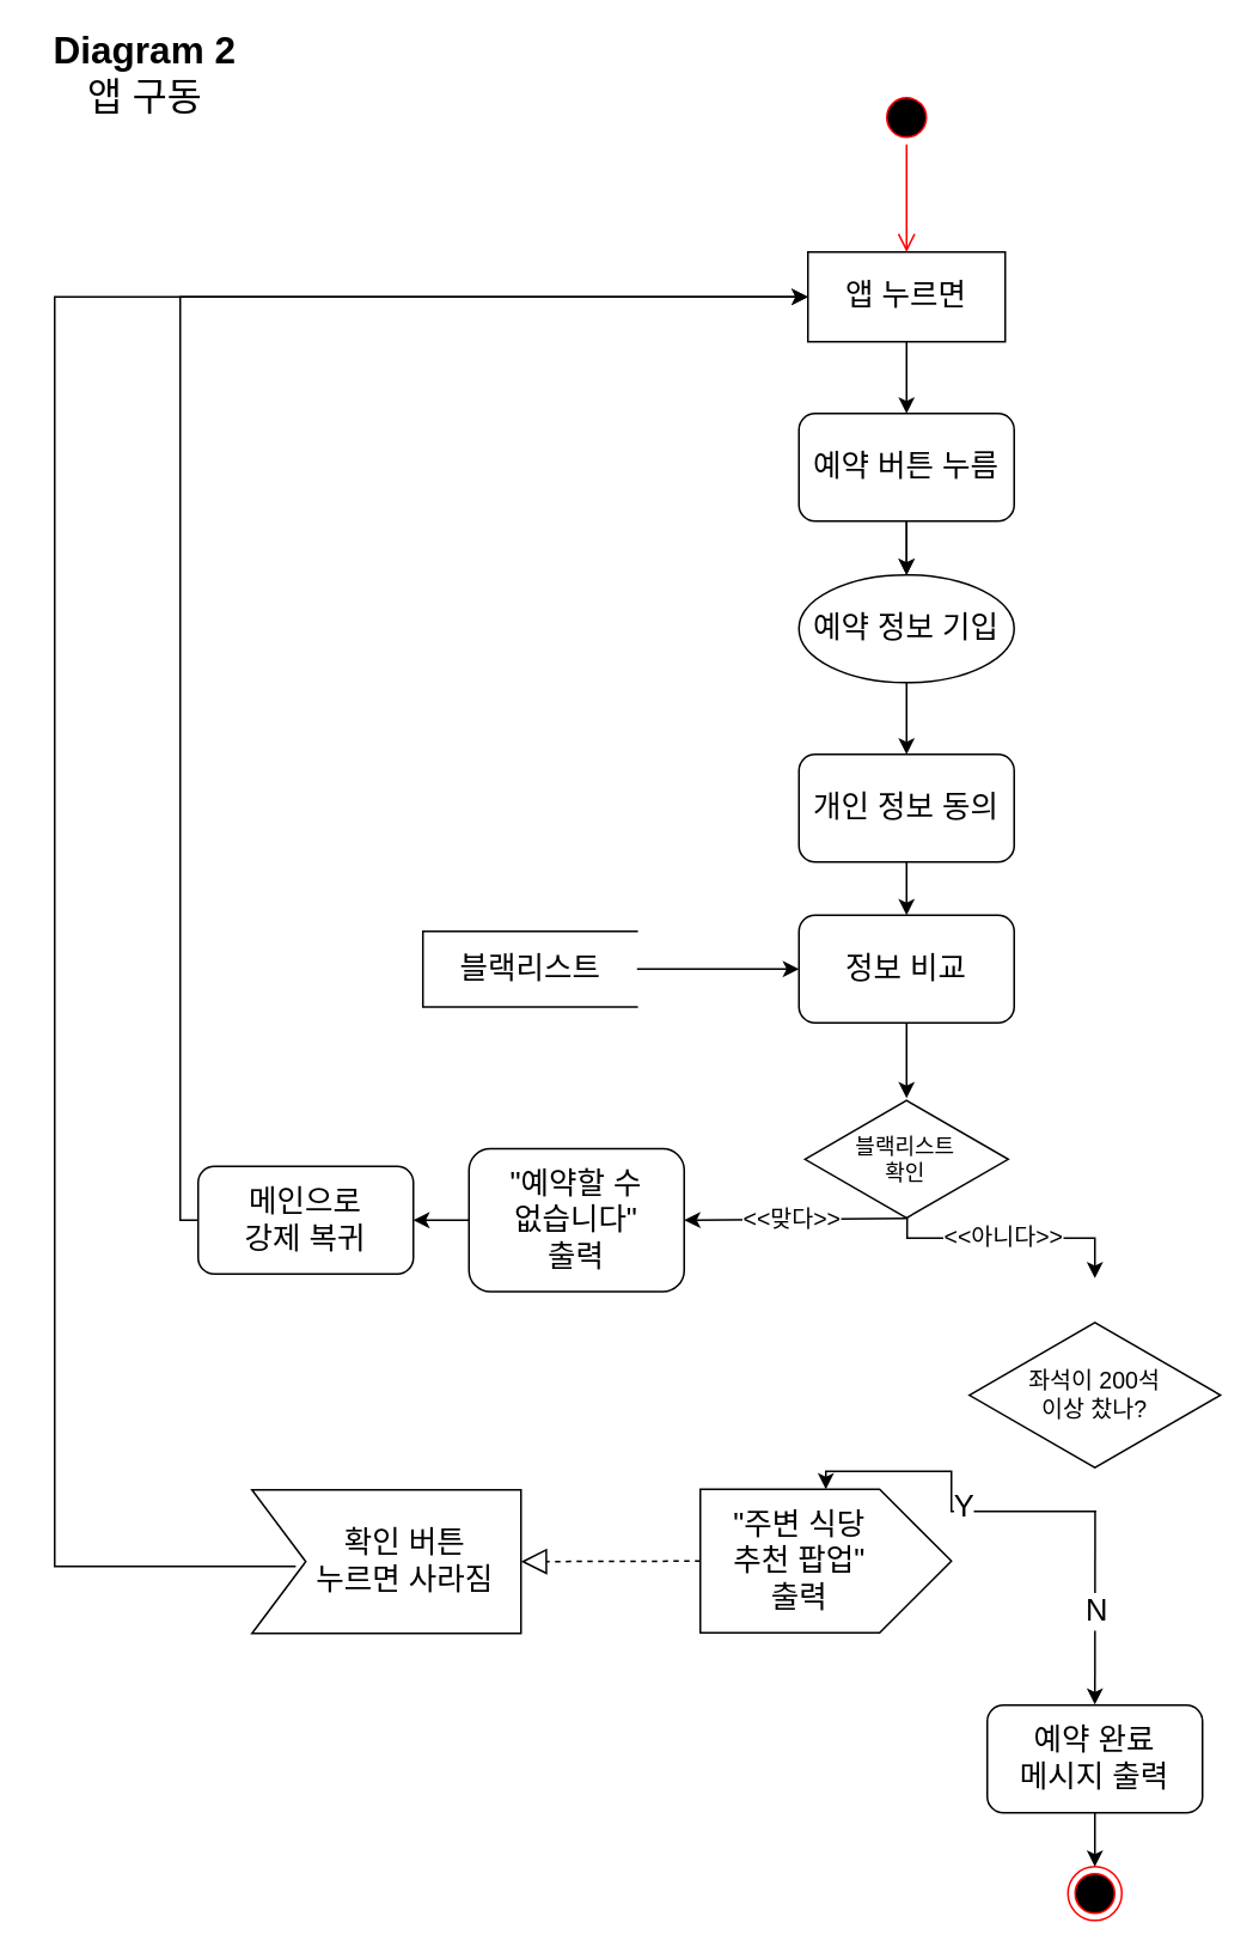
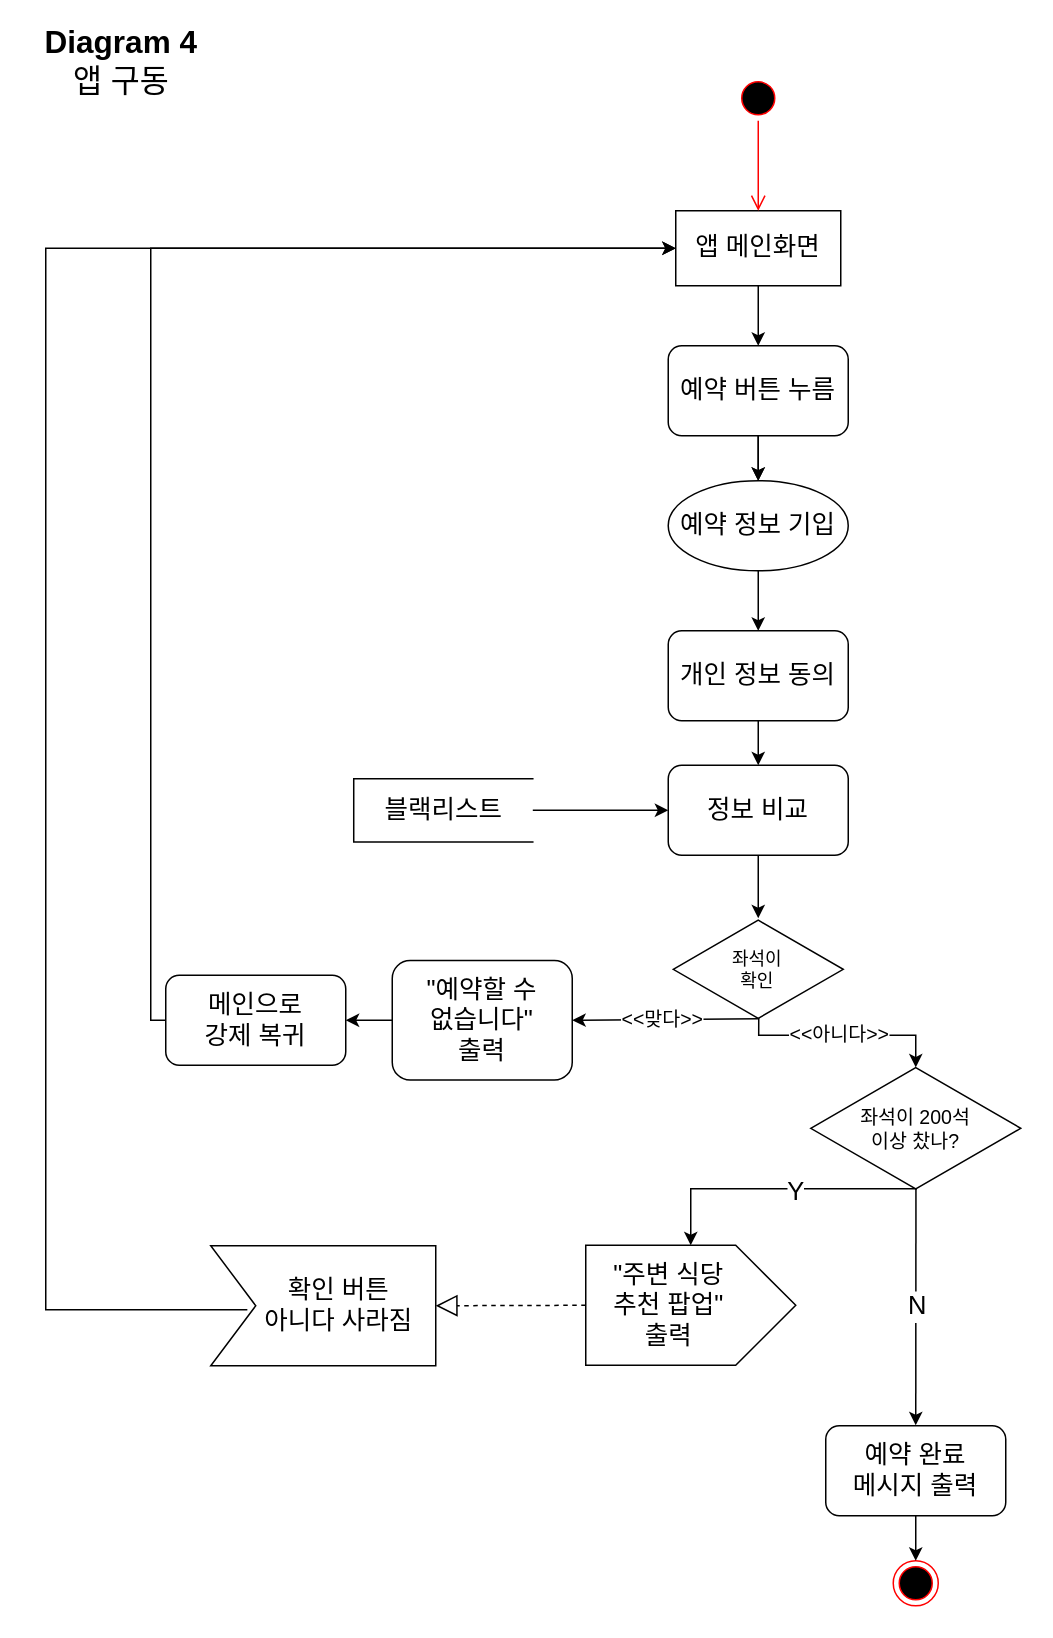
  <mxCell id="0" />
  <mxCell id="1" parent="0" />
- <mxCell id="2" value="&lt;font style=&quot;font-size: 21px&quot;&gt;&lt;b&gt;Diagram 2&lt;/b&gt;&lt;br&gt;앱 구동&lt;br&gt;&lt;/font&gt;" style="text;html=1;align=center;verticalAlign=middle;resizable=0;points=[];autosize=1;strokeColor=none;fillColor=none;fontSize=13;" parent="1" vertex="1"><mxGeometry x="20" y="20" width="120" height="40" as="geometry" /></mxCell>
- <mxCell id="3" value="앱 누르면" style="rounded=0;whiteSpace=wrap;html=1;fontSize=17;" parent="1" vertex="1"><mxGeometry x="450" y="140" width="110" height="50" as="geometry" /></mxCell>
+ <mxCell id="2" value="&lt;font style=&quot;font-size: 21px&quot;&gt;&lt;b&gt;Diagram 4&lt;/b&gt;&lt;br&gt;앱 구동&lt;br&gt;&lt;/font&gt;" style="text;html=1;align=center;verticalAlign=middle;resizable=0;points=[];autosize=1;strokeColor=none;fillColor=none;fontSize=13;" parent="1" vertex="1"><mxGeometry x="20" y="20" width="120" height="40" as="geometry" /></mxCell>
+ <mxCell id="3" value="앱 메인화면" style="rounded=0;whiteSpace=wrap;html=1;fontSize=17;" parent="1" vertex="1"><mxGeometry x="450" y="140" width="110" height="50" as="geometry" /></mxCell>
  <mxCell id="4" value="" style="endArrow=classic;html=1;rounded=0;fontSize=17;entryX=0.5;entryY=0;entryDx=0;entryDy=0;exitX=0.5;exitY=1;exitDx=0;exitDy=0;" parent="1" source="3" edge="1"><mxGeometry width="50" height="50" relative="1" as="geometry"><mxPoint x="520" y="250" as="sourcePoint" /><mxPoint x="505" y="230" as="targetPoint" /></mxGeometry></mxCell>
  <mxCell id="5" value="" style="endArrow=classic;html=1;rounded=0;fontSize=17;entryX=0.5;entryY=0;entryDx=0;entryDy=0;exitX=0.5;exitY=1;exitDx=0;exitDy=0;" parent="1" target="31" edge="1"><mxGeometry width="50" height="50" relative="1" as="geometry"><mxPoint x="505" y="290" as="sourcePoint" /><mxPoint x="505" y="340" as="targetPoint" /></mxGeometry></mxCell>
  <mxCell id="6" value="" style="endArrow=classic;html=1;rounded=0;fontSize=17;entryX=0.5;entryY=0;entryDx=0;entryDy=0;exitX=0.5;exitY=1;exitDx=0;exitDy=0;" parent="1" target="32" edge="1"><mxGeometry width="50" height="50" relative="1" as="geometry"><mxPoint x="505" y="480" as="sourcePoint" /><mxPoint x="440" y="370" as="targetPoint" /></mxGeometry></mxCell>
  <mxCell id="7" value="" style="shape=partialRectangle;whiteSpace=wrap;html=1;bottom=1;right=1;left=1;top=0;fillColor=none;routingCenterX=-0.5;fontSize=17;rotation=90;" parent="1" vertex="1"><mxGeometry x="273.92" y="480" width="42.18" height="119.38" as="geometry" /></mxCell>
  <mxCell id="8" value="블랙리스트" style="text;html=1;align=center;verticalAlign=middle;resizable=0;points=[];autosize=1;strokeColor=none;fillColor=none;fontSize=17;" parent="1" vertex="1"><mxGeometry x="245" y="524.69" width="100" height="30" as="geometry" /></mxCell>
  <mxCell id="9" value="" style="endArrow=classic;html=1;rounded=0;fontSize=17;entryX=0;entryY=0.5;entryDx=0;entryDy=0;exitX=0.5;exitY=0;exitDx=0;exitDy=0;" parent="1" source="7" edge="1"><mxGeometry width="50" height="50" relative="1" as="geometry"><mxPoint x="370" y="559.69" as="sourcePoint" /><mxPoint x="445" y="539.69" as="targetPoint" /></mxGeometry></mxCell>
- <mxCell id="10" value="&lt;div style=&quot;font-size: 12px;&quot;&gt;블랙리스트&lt;/div&gt;&lt;div style=&quot;font-size: 12px;&quot;&gt;확인&lt;/div&gt;" style="html=1;whiteSpace=wrap;aspect=fixed;shape=isoRectangle;fontSize=12;align=center;" parent="1" vertex="1"><mxGeometry x="448.33" y="611.69" width="113.33" height="68" as="geometry" /></mxCell>
+ <mxCell id="10" value="&lt;div style=&quot;font-size: 12px;&quot;&gt;좌석이&lt;/div&gt;&lt;div style=&quot;font-size: 12px;&quot;&gt;확인&lt;/div&gt;" style="html=1;whiteSpace=wrap;aspect=fixed;shape=isoRectangle;fontSize=12;align=center;" parent="1" vertex="1"><mxGeometry x="448.33" y="611.69" width="113.33" height="68" as="geometry" /></mxCell>
  <mxCell id="11" value="" style="endArrow=classic;html=1;rounded=0;fontSize=17;exitX=0.5;exitY=1;exitDx=0;exitDy=0;" parent="1" source="31" edge="1"><mxGeometry width="50" height="50" relative="1" as="geometry"><mxPoint x="505" y="430" as="sourcePoint" /><mxPoint x="504.996" y="420" as="targetPoint" /></mxGeometry></mxCell>
  <mxCell id="12" value="" style="endArrow=classic;html=1;rounded=0;fontSize=17;exitX=0.5;exitY=1;exitDx=0;exitDy=0;" parent="1" target="10" edge="1"><mxGeometry width="50" height="50" relative="1" as="geometry"><mxPoint x="505" y="569.69" as="sourcePoint" /><mxPoint x="560" y="619.69" as="targetPoint" /></mxGeometry></mxCell>
  <mxCell id="13" value="" style="endArrow=classic;html=1;rounded=0;fontSize=17;entryX=1;entryY=0.5;entryDx=0;entryDy=0;exitX=0;exitY=0.5;exitDx=0;exitDy=0;" parent="1" edge="1"><mxGeometry width="50" height="50" relative="1" as="geometry"><mxPoint x="290" y="679.69" as="sourcePoint" /><mxPoint x="230" y="679.69" as="targetPoint" /></mxGeometry></mxCell>
  <mxCell id="14" value="" style="endArrow=classic;html=1;rounded=0;fontSize=17;exitX=0;exitY=0.5;exitDx=0;exitDy=0;entryX=0;entryY=0.5;entryDx=0;entryDy=0;edgeStyle=orthogonalEdgeStyle;" parent="1" source="34" target="3" edge="1"><mxGeometry width="50" height="50" relative="1" as="geometry"><mxPoint x="0" y="560" as="sourcePoint" /><mxPoint x="50" y="510" as="targetPoint" /></mxGeometry></mxCell>
- <mxCell id="15" value="좌석이 200석&lt;br style=&quot;font-size: 13px;&quot;&gt;이상 찼나?" style="html=1;whiteSpace=wrap;aspect=fixed;shape=isoRectangle;fontSize=13;" parent="1" vertex="1"><mxGeometry x="540" y="709.69" width="140" height="135" as="geometry" /></mxCell>
+ <mxCell id="15" value="좌석이 200석&lt;br style=&quot;font-size: 13px;&quot;&gt;이상 찼나?" style="html=1;whiteSpace=wrap;aspect=fixed;shape=isoRectangle;fontSize=13;" parent="1" vertex="1"><mxGeometry x="540" y="709.69" width="140" height="84" as="geometry" /></mxCell>
  <mxCell id="16" value="" style="endArrow=classic;html=1;rounded=0;fontSize=17;entryX=1;entryY=0.5;entryDx=0;entryDy=0;exitX=0.502;exitY=0.984;exitDx=0;exitDy=0;exitPerimeter=0;" parent="1" target="33" edge="1"><mxGeometry width="50" height="50" relative="1" as="geometry"><mxPoint x="505.222" y="678.602" as="sourcePoint" /><mxPoint x="380" y="679.69" as="targetPoint" /></mxGeometry></mxCell>
  <mxCell id="17" value="&amp;lt;&amp;lt;맞다&amp;gt;&amp;gt;" style="edgeLabel;html=1;align=center;verticalAlign=middle;resizable=0;points=[];fontSize=13;" parent="16" vertex="1" connectable="0"><mxGeometry x="-0.166" relative="1" as="geometry"><mxPoint x="-13" y="-1" as="offset" /></mxGeometry></mxCell>
  <mxCell id="18" value="" style="endArrow=classic;html=1;rounded=0;fontSize=17;exitX=0.503;exitY=0.978;exitDx=0;exitDy=0;exitPerimeter=0;edgeStyle=orthogonalEdgeStyle;entryX=0.5;entryY=0.017;entryDx=0;entryDy=0;entryPerimeter=0;" parent="1" source="10" target="15" edge="1"><mxGeometry width="50" height="50" relative="1" as="geometry"><mxPoint x="563.33" y="699.69" as="sourcePoint" /><mxPoint x="613.33" y="649.69" as="targetPoint" /><Array as="points"><mxPoint x="505" y="689.69" /><mxPoint x="610" y="689.69" /></Array></mxGeometry></mxCell>
  <mxCell id="19" value="&amp;lt;&amp;lt;아니다&amp;gt;&amp;gt;" style="edgeLabel;html=1;align=center;verticalAlign=middle;resizable=0;points=[];fontSize=13;" parent="18" vertex="1" connectable="0"><mxGeometry x="-0.243" relative="1" as="geometry"><mxPoint x="13" y="-1" as="offset" /></mxGeometry></mxCell>
  <mxCell id="20" value="" style="shape=offPageConnector;whiteSpace=wrap;html=1;fontSize=13;rotation=-90;size=0.286;" parent="1" vertex="1"><mxGeometry x="420" y="799.69" width="80" height="140" as="geometry" /></mxCell>
  <mxCell id="21" value="&quot;주변 식당&lt;br style=&quot;font-size: 17px;&quot;&gt;추천 팝업&quot;&lt;br style=&quot;font-size: 17px;&quot;&gt;출력" style="text;html=1;align=center;verticalAlign=middle;resizable=0;points=[];autosize=1;strokeColor=none;fillColor=none;fontSize=17;" parent="1" vertex="1"><mxGeometry x="400" y="834.69" width="90" height="70" as="geometry" /></mxCell>
  <mxCell id="22" value="" style="edgeStyle=orthogonalEdgeStyle;elbow=horizontal;endArrow=classic;html=1;rounded=0;fontSize=17;exitX=0.506;exitY=0.98;exitDx=0;exitDy=0;exitPerimeter=0;entryX=1;entryY=0.5;entryDx=0;entryDy=0;" parent="1" source="15" target="20" edge="1"><mxGeometry width="50" height="50" relative="1" as="geometry"><mxPoint x="400" y="789.69" as="sourcePoint" /><mxPoint x="440" y="809.69" as="targetPoint" /></mxGeometry></mxCell>
  <mxCell id="23" value="Y" style="edgeLabel;html=1;align=center;verticalAlign=middle;resizable=0;points=[];fontSize=17;" parent="22" vertex="1" connectable="0"><mxGeometry x="-0.074" relative="1" as="geometry"><mxPoint x="6" y="2" as="offset" /></mxGeometry></mxCell>
  <mxCell id="24" value="" style="endArrow=classic;html=1;rounded=0;fontSize=17;entryX=0.5;entryY=0;entryDx=0;entryDy=0;exitX=0.501;exitY=0.98;exitDx=0;exitDy=0;exitPerimeter=0;" parent="1" source="15" edge="1"><mxGeometry width="50" height="50" relative="1" as="geometry"><mxPoint x="620" y="799.69" as="sourcePoint" /><mxPoint x="610" y="949.69" as="targetPoint" /></mxGeometry></mxCell>
  <mxCell id="25" value="N" style="edgeLabel;html=1;align=center;verticalAlign=middle;resizable=0;points=[];fontSize=17;" parent="24" vertex="1" connectable="0"><mxGeometry x="-0.126" y="1" relative="1" as="geometry"><mxPoint x="-1" y="9" as="offset" /></mxGeometry></mxCell>
  <mxCell id="26" value="" style="html=1;shadow=0;dashed=0;align=center;verticalAlign=middle;shape=mxgraph.arrows2.arrow;dy=0;dx=0;notch=30;fontSize=17;" parent="1" vertex="1"><mxGeometry x="140" y="830" width="150" height="80" as="geometry" /></mxCell>
- <mxCell id="27" value="확인 버튼&lt;br&gt;누르면 사라짐" style="text;html=1;align=center;verticalAlign=middle;resizable=0;points=[];autosize=1;strokeColor=none;fillColor=none;fontSize=17;" parent="1" vertex="1"><mxGeometry x="165" y="844.69" width="120" height="50" as="geometry" /></mxCell>
+ <mxCell id="27" value="확인 버튼&lt;br&gt;아니다 사라짐" style="text;html=1;align=center;verticalAlign=middle;resizable=0;points=[];autosize=1;strokeColor=none;fillColor=none;fontSize=17;" parent="1" vertex="1"><mxGeometry x="165" y="844.69" width="120" height="50" as="geometry" /></mxCell>
  <mxCell id="28" value="" style="endArrow=block;dashed=1;endFill=0;endSize=12;html=1;rounded=0;fontSize=17;exitX=0.5;exitY=0;exitDx=0;exitDy=0;entryX=1;entryY=0.5;entryDx=0;entryDy=0;entryPerimeter=0;" parent="1" source="20" target="26" edge="1"><mxGeometry width="160" relative="1" as="geometry"><mxPoint x="230" y="970" as="sourcePoint" /><mxPoint x="390" y="970" as="targetPoint" /></mxGeometry></mxCell>
  <mxCell id="29" value="" style="edgeStyle=orthogonalEdgeStyle;rounded=0;orthogonalLoop=1;jettySize=auto;html=1;fontSize=17;entryX=0.5;entryY=0;entryDx=0;entryDy=0;" edge="1" parent="1" source="30" target="31"><mxGeometry relative="1" as="geometry" /></mxCell>
  <mxCell id="30" value="&lt;font style=&quot;font-size: 17px&quot;&gt;예약 버튼 누름&lt;/font&gt;" style="rounded=1;whiteSpace=wrap;html=1;labelBackgroundColor=#ffffff;" vertex="1" parent="1"><mxGeometry x="444.99" y="230" width="120" height="60" as="geometry" /></mxCell>
  <mxCell id="31" value="&lt;font style=&quot;font-size: 17px&quot;&gt;예약 정보 기입&lt;/font&gt;" style="ellipse;whiteSpace=wrap;html=1;labelBackgroundColor=#ffffff;fontSize=15;" vertex="1" parent="1"><mxGeometry x="444.99" y="320" width="120" height="60" as="geometry" /></mxCell>
  <mxCell id="32" value="정보 비교" style="rounded=1;whiteSpace=wrap;html=1;labelBackgroundColor=#ffffff;fontSize=17;" vertex="1" parent="1"><mxGeometry x="445" y="509.69" width="120" height="60" as="geometry" /></mxCell>
  <mxCell id="33" value="&quot;예약할 수 &lt;br&gt;없습니다&quot; &lt;br&gt;출력" style="rounded=1;whiteSpace=wrap;html=1;labelBackgroundColor=#ffffff;fontSize=17;" vertex="1" parent="1"><mxGeometry x="261" y="639.85" width="120" height="79.69" as="geometry" /></mxCell>
  <mxCell id="34" value="메인으로&lt;br&gt;강제 복귀" style="rounded=1;whiteSpace=wrap;html=1;labelBackgroundColor=#ffffff;fontSize=17;" vertex="1" parent="1"><mxGeometry x="110" y="649.69" width="120" height="60" as="geometry" /></mxCell>
  <mxCell id="35" value="개인 정보 동의" style="rounded=1;whiteSpace=wrap;html=1;labelBackgroundColor=#ffffff;fontSize=17;" vertex="1" parent="1"><mxGeometry x="445" y="420" width="120" height="60" as="geometry" /></mxCell>
  <mxCell id="36" value="" style="ellipse;html=1;shape=startState;fillColor=#000000;strokeColor=#ff0000;labelBackgroundColor=#ffffff;fontSize=17;" vertex="1" parent="1"><mxGeometry x="490" y="50" width="30" height="30" as="geometry" /></mxCell>
  <mxCell id="37" value="" style="edgeStyle=orthogonalEdgeStyle;html=1;verticalAlign=bottom;endArrow=open;endSize=8;strokeColor=#ff0000;rounded=0;fontSize=17;" edge="1" source="36" parent="1"><mxGeometry relative="1" as="geometry"><mxPoint x="505" y="140" as="targetPoint" /></mxGeometry></mxCell>
  <mxCell id="38" value="" style="ellipse;html=1;shape=endState;fillColor=#000000;strokeColor=#ff0000;labelBackgroundColor=#ffffff;fontSize=17;" vertex="1" parent="1"><mxGeometry x="595" y="1040" width="30" height="30" as="geometry" /></mxCell>
  <mxCell id="39" value="" style="endArrow=classic;html=1;rounded=0;fontSize=17;exitX=0.5;exitY=1;exitDx=0;exitDy=0;entryX=0.5;entryY=0;entryDx=0;entryDy=0;" edge="1" parent="1" target="38"><mxGeometry width="50" height="50" relative="1" as="geometry"><mxPoint x="610" y="1009.69" as="sourcePoint" /><mxPoint x="514.997" y="621.69" as="targetPoint" /></mxGeometry></mxCell>
  <mxCell id="40" value="" style="endArrow=classic;html=1;rounded=0;fontSize=17;exitX=-0.005;exitY=0.558;exitDx=0;exitDy=0;entryX=0;entryY=0.5;entryDx=0;entryDy=0;edgeStyle=orthogonalEdgeStyle;exitPerimeter=0;" edge="1" parent="1" source="27" target="3"><mxGeometry width="50" height="50" relative="1" as="geometry"><mxPoint x="120" y="689.69" as="sourcePoint" /><mxPoint x="460" y="175" as="targetPoint" /><Array as="points"><mxPoint x="30" y="873" /><mxPoint x="30" y="165" /></Array></mxGeometry></mxCell>
  <mxCell id="41" value="예약 완료&lt;br&gt;메시지 출력" style="rounded=1;whiteSpace=wrap;html=1;labelBackgroundColor=#ffffff;fontSize=17;" vertex="1" parent="1"><mxGeometry x="550" y="950" width="120" height="60" as="geometry" /></mxCell>
